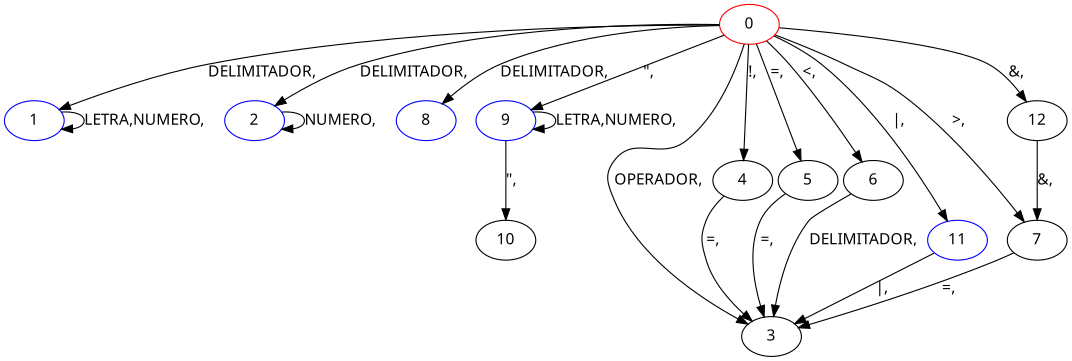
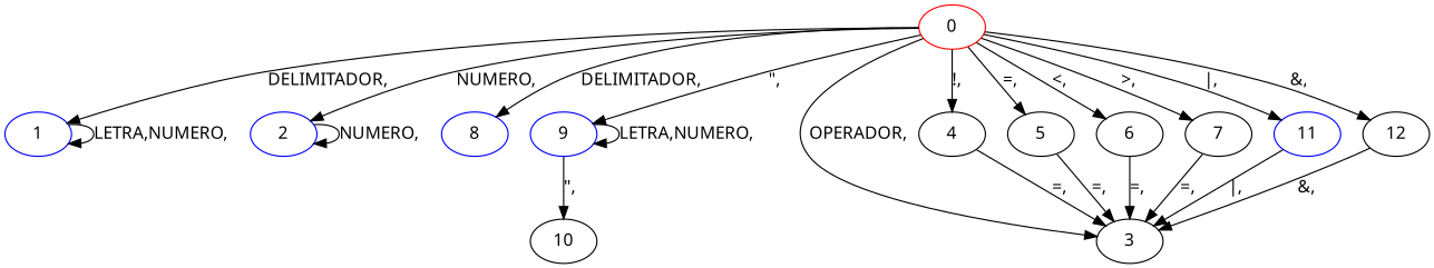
  digraph {
    fontname="Noto Sans"
    node [fontname="Noto Sans"]
    edge [fontname="Noto Sans"]
    0 [color=red]
    1 [color=blue]
    2 [color=blue]
    8 [color=blue]
    9 [color=blue]
    3
    4
    5
    6
    7
    11 [color=blue]
    12
    10
    0 -> 1 [label="DELIMITADOR,"]
-   0 -> 2 [label="DELIMITADOR,"]
+   0 -> 2 [label="NUMERO,"]
    0 -> 8 [label="DELIMITADOR,"]
    0 -> 9 [label="\","]
    0 -> 3 [label="OPERADOR,"]
    0 -> 4 [label="!,"]
    0 -> 5 [label="=,"]
    0 -> 6 [label="<,"]
    0 -> 7 [label=">,"]
    0 -> 11 [label="|,"]
    0 -> 12 [label="&,"]
    1 -> 1 [label="LETRA,NUMERO,"]
    2 -> 2 [label="NUMERO,"]
    9 -> 9 [label="LETRA,NUMERO,"]
    9 -> 10 [label="\","]
    4 -> 3 [label="=,"]
    5 -> 3 [label="=,"]
-   6 -> 3 [label="DELIMITADOR,"]
+   6 -> 3 [label="=,"]
    7 -> 3 [label="=,"]
    11 -> 3 [label="|,"]
-   12 -> 7 [label="&,"]
+   12 -> 3 [label="&,"]
  }
